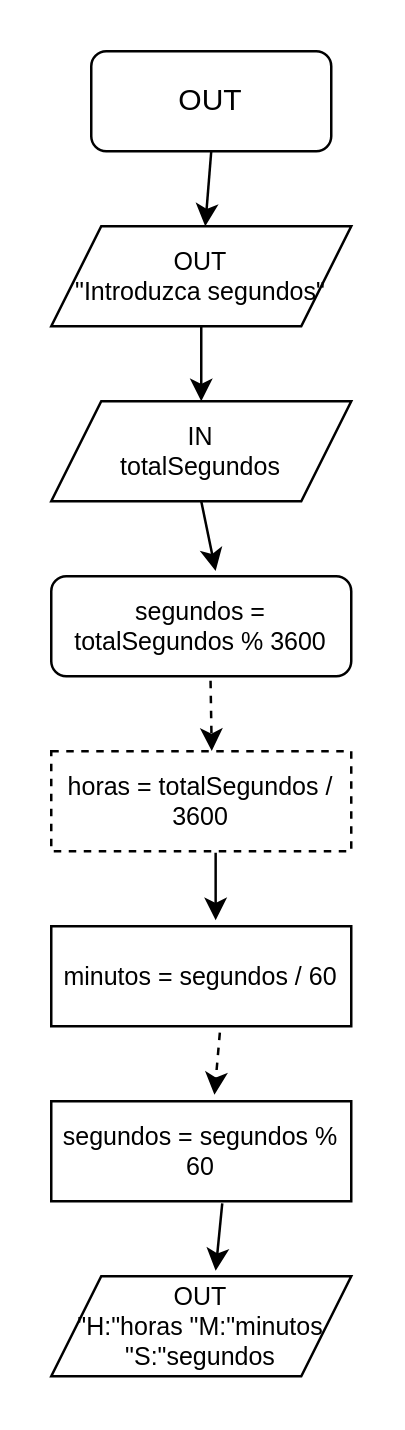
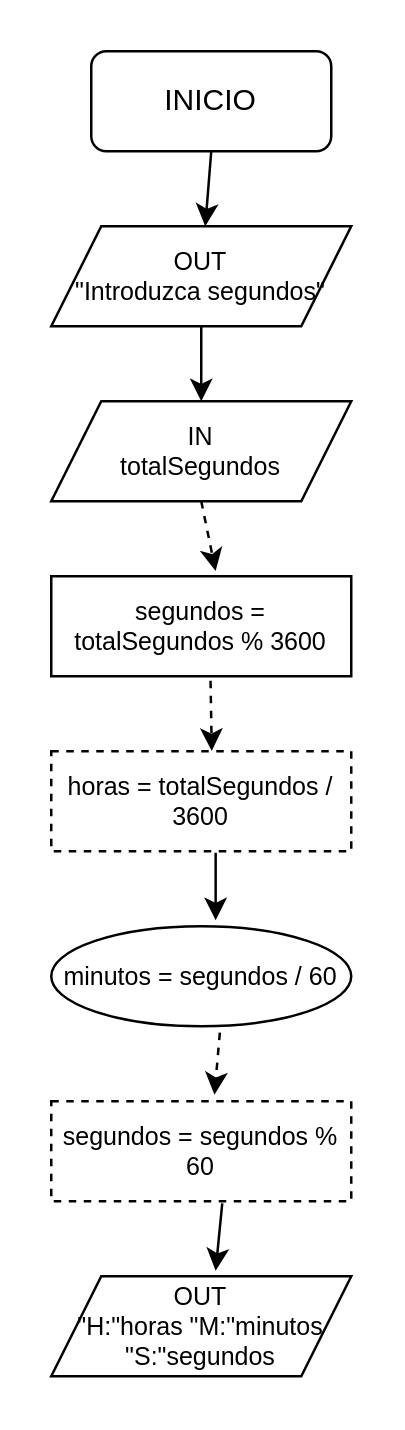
  <mxCell id="0" />
  <mxCell id="1" parent="0" />
- <mxCell id="2" value="OUT" style="rounded=1;whiteSpace=wrap;html=1;" vertex="1" parent="1"><mxGeometry x="36" y="20" width="96" height="40" as="geometry" /></mxCell>
+ <mxCell id="2" value="INICIO" style="rounded=1;whiteSpace=wrap;html=1;" vertex="1" parent="1"><mxGeometry x="36" y="20" width="96" height="40" as="geometry" /></mxCell>
  <mxCell id="3" value="OUT&lt;br style=&quot;font-size: 10px;&quot;&gt;&quot;Introduzca segundos&quot;" style="shape=parallelogram;perimeter=parallelogramPerimeter;whiteSpace=wrap;html=1;fixedSize=1;fontSize=10;" vertex="1" parent="1"><mxGeometry x="20" y="90" width="120" height="40" as="geometry" /></mxCell>
  <mxCell id="4" value="&lt;div style=&quot;font-size: 10px;&quot;&gt;IN&lt;/div&gt;totalSegundos" style="shape=parallelogram;perimeter=parallelogramPerimeter;whiteSpace=wrap;html=1;fixedSize=1;fontSize=10;" vertex="1" parent="1"><mxGeometry x="20" y="160" width="120" height="40" as="geometry" /></mxCell>
- <mxCell id="5" value="segundos = totalSegundos % 3600" style="whiteSpace=wrap;html=1;fontSize=10;rounded=1;" vertex="1" parent="1"><mxGeometry x="20" y="230" width="120" height="40" as="geometry" /></mxCell>
+ <mxCell id="5" value="segundos = totalSegundos % 3600" style="rounded=0;whiteSpace=wrap;html=1;fontSize=10;" vertex="1" parent="1"><mxGeometry x="20" y="230" width="120" height="40" as="geometry" /></mxCell>
  <mxCell id="6" value="horas =&amp;nbsp;totalSegundos / 3600" style="rounded=0;whiteSpace=wrap;html=1;fontSize=10;dashed=1;" vertex="1" parent="1"><mxGeometry x="20" y="300" width="120" height="40" as="geometry" /></mxCell>
- <mxCell id="7" value="minutos = segundos / 60" style="rounded=0;whiteSpace=wrap;html=1;fontSize=10;" vertex="1" parent="1"><mxGeometry x="20" y="370" width="120" height="40" as="geometry" /></mxCell>
- <mxCell id="8" value="segundos = segundos % 60" style="rounded=0;whiteSpace=wrap;html=1;fontSize=10;" vertex="1" parent="1"><mxGeometry x="20" y="440" width="120" height="40" as="geometry" /></mxCell>
+ <mxCell id="7" value="minutos = segundos / 60" style="ellipse;whiteSpace=wrap;html=1;fontSize=10;" vertex="1" parent="1"><mxGeometry x="20" y="370" width="120" height="40" as="geometry" /></mxCell>
+ <mxCell id="8" value="segundos = segundos % 60" style="rounded=0;whiteSpace=wrap;html=1;fontSize=10;dashed=1;" vertex="1" parent="1"><mxGeometry x="20" y="440" width="120" height="40" as="geometry" /></mxCell>
  <mxCell id="9" value="OUT&lt;br style=&quot;font-size: 10px;&quot;&gt;&quot;H:&quot;horas &quot;M:&quot;minutos &quot;S:&quot;segundos" style="shape=parallelogram;perimeter=parallelogramPerimeter;whiteSpace=wrap;html=1;fixedSize=1;fontSize=10;" vertex="1" parent="1"><mxGeometry x="20" y="510" width="120" height="40" as="geometry" /></mxCell>
  <mxCell id="10" value="" style="endArrow=classic;html=1;rounded=0;exitX=0.5;exitY=1;exitDx=0;exitDy=0;" edge="1" parent="1" source="2" target="3"><mxGeometry width="50" height="50" relative="1" as="geometry"><mxPoint x="96" y="230" as="sourcePoint" /><mxPoint x="146" y="180" as="targetPoint" /></mxGeometry></mxCell>
  <mxCell id="11" value="" style="endArrow=classic;html=1;rounded=0;exitX=0.5;exitY=1;exitDx=0;exitDy=0;entryX=0.5;entryY=0;entryDx=0;entryDy=0;" edge="1" parent="1" source="3" target="4"><mxGeometry width="50" height="50" relative="1" as="geometry"><mxPoint x="94" y="70" as="sourcePoint" /><mxPoint x="92" y="100" as="targetPoint" /></mxGeometry></mxCell>
- <mxCell id="12" value="" style="endArrow=classic;html=1;rounded=0;exitX=0.5;exitY=1;exitDx=0;exitDy=0;entryX=0.548;entryY=-0.052;entryDx=0;entryDy=0;entryPerimeter=0;" edge="1" parent="1" source="4" target="5"><mxGeometry width="50" height="50" relative="1" as="geometry"><mxPoint x="90" y="140" as="sourcePoint" /><mxPoint x="90" y="170" as="targetPoint" /></mxGeometry></mxCell>
+ <mxCell id="12" value="" style="endArrow=classic;html=1;rounded=0;exitX=0.5;exitY=1;exitDx=0;exitDy=0;entryX=0.548;entryY=-0.052;entryDx=0;entryDy=0;entryPerimeter=0;dashed=1;" edge="1" parent="1" source="4" target="5"><mxGeometry width="50" height="50" relative="1" as="geometry"><mxPoint x="90" y="140" as="sourcePoint" /><mxPoint x="90" y="170" as="targetPoint" /></mxGeometry></mxCell>
  <mxCell id="13" value="" style="endArrow=classic;html=1;rounded=0;exitX=0.531;exitY=1.046;exitDx=0;exitDy=0;entryX=0.535;entryY=-0.003;entryDx=0;entryDy=0;entryPerimeter=0;exitPerimeter=0;dashed=1;" edge="1" parent="1" source="5" target="6"><mxGeometry width="50" height="50" relative="1" as="geometry"><mxPoint x="90" y="210" as="sourcePoint" /><mxPoint x="96" y="238" as="targetPoint" /></mxGeometry></mxCell>
  <mxCell id="14" value="" style="endArrow=classic;html=1;rounded=0;exitX=0.548;exitY=1.015;exitDx=0;exitDy=0;entryX=0.548;entryY=-0.06;entryDx=0;entryDy=0;entryPerimeter=0;exitPerimeter=0;" edge="1" parent="1" source="6" target="7"><mxGeometry width="50" height="50" relative="1" as="geometry"><mxPoint x="94" y="282" as="sourcePoint" /><mxPoint x="94" y="310" as="targetPoint" /></mxGeometry></mxCell>
  <mxCell id="15" value="" style="endArrow=classic;html=1;rounded=0;exitX=0.562;exitY=1.064;exitDx=0;exitDy=0;entryX=0.544;entryY=-0.064;entryDx=0;entryDy=0;entryPerimeter=0;exitPerimeter=0;dashed=1;" edge="1" parent="1" source="7" target="8"><mxGeometry width="50" height="50" relative="1" as="geometry"><mxPoint x="104" y="292" as="sourcePoint" /><mxPoint x="104" y="320" as="targetPoint" /></mxGeometry></mxCell>
  <mxCell id="16" value="" style="endArrow=classic;html=1;rounded=0;exitX=0.57;exitY=1.021;exitDx=0;exitDy=0;entryX=0.548;entryY=-0.055;entryDx=0;entryDy=0;entryPerimeter=0;exitPerimeter=0;" edge="1" parent="1" source="8" target="9"><mxGeometry width="50" height="50" relative="1" as="geometry"><mxPoint x="114" y="302" as="sourcePoint" /><mxPoint x="114" y="330" as="targetPoint" /></mxGeometry></mxCell>
